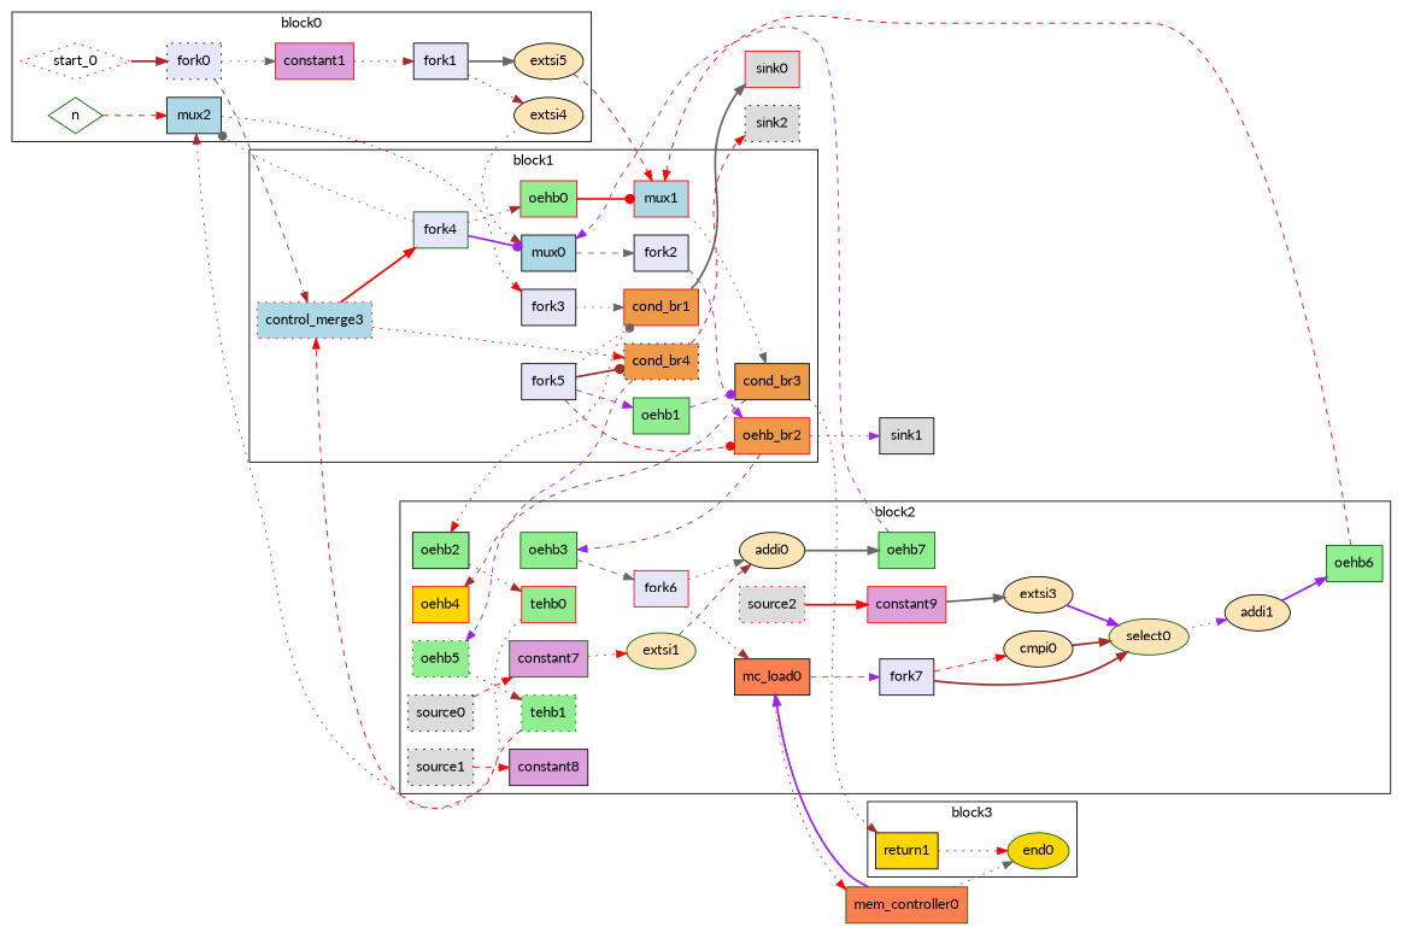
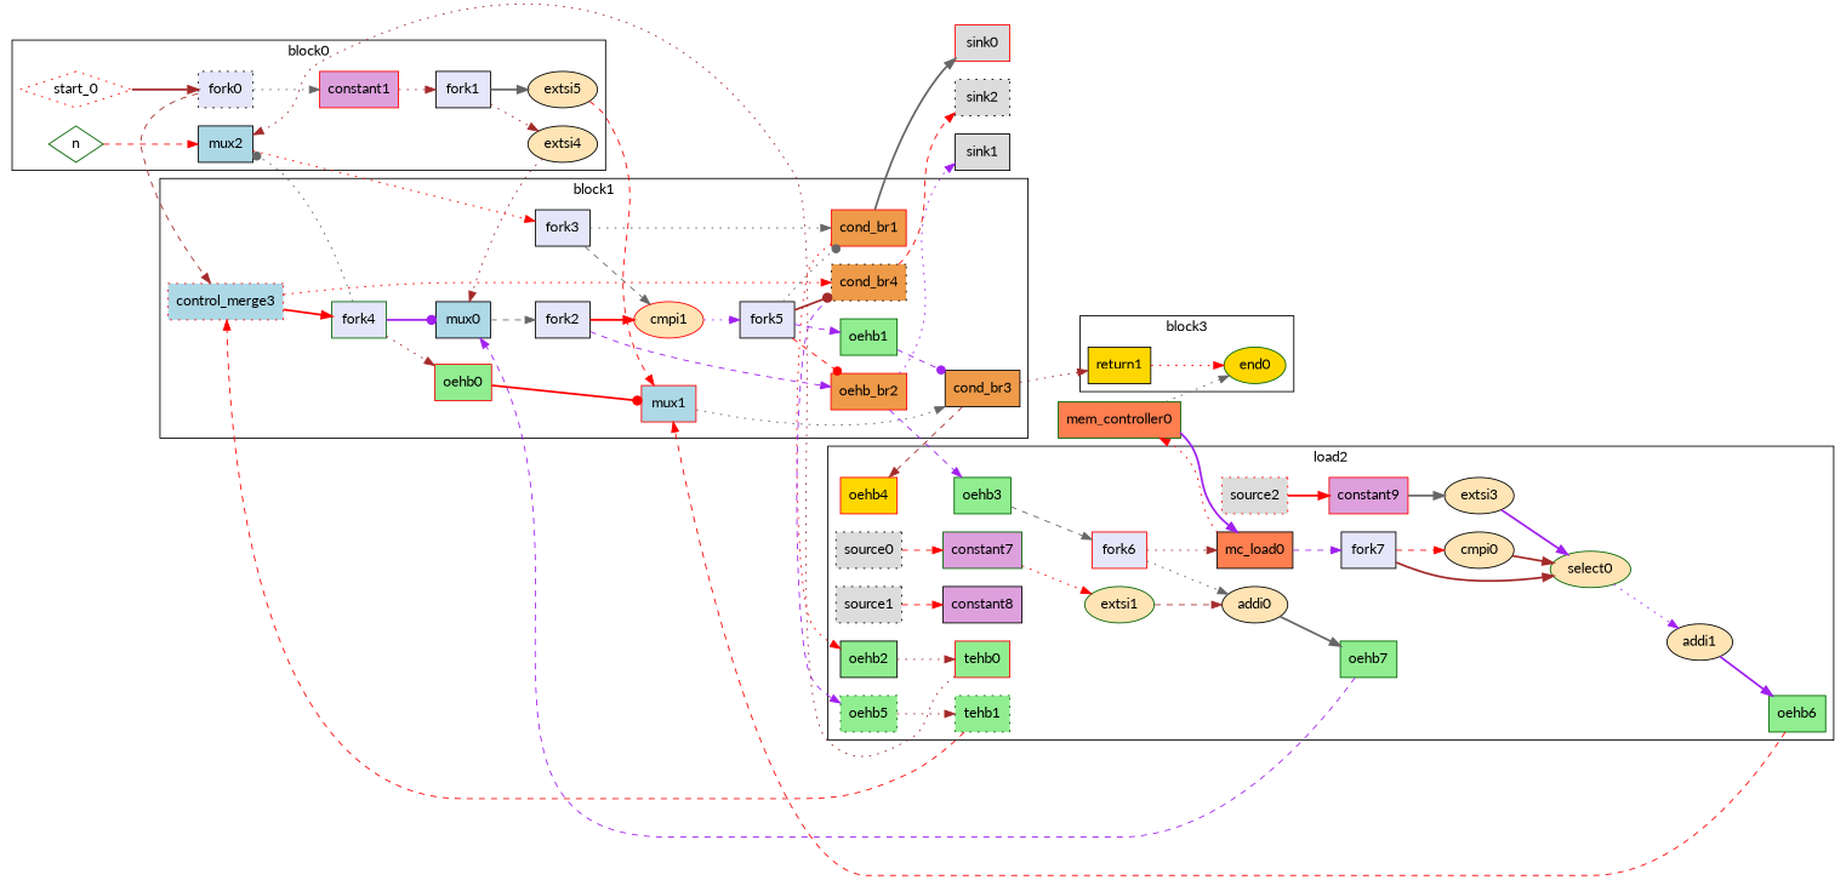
  digraph {
    compound=true
    fontname=Lato
    rankdir=LR
    splines=spline
    node [bbID=3 color=black fontname=Lato in="in1:32" mlir_op="handshake.fork" out="out1:32" shape=box style=filled type=Operator delay="0.000 0.000 0.000 0.000 0.000 0.000 0.000 0.000" fillcolor=moccasin]
    edge [arrowhead=normal arrowtail=none color=red dir=both fontname=Lato from=out1 style=dotted to=in1]
    n1 [bbID=1 color=darkgreen label=n mlir_op="handshake.func" shape=diamond style=solid type=Entry delay="" fillcolor=""]
    n2 [bbID=2 delay="1.412 1.397 0.000 1.412 1.397 1.412 0.000 0.000" fillcolor=lightblue in="in1?:1 in2:32 in3:32" label=mux2 mlir_op="handshake.mux" type=Mux]
    n3 [bbID=1 color=red control=true in="in1:0" label=start_0 mlir_op="handshake.func" out="out1:0" shape=diamond style=dotted type=Entry delay="" fillcolor=""]
    n4 [bbID=1 delay="0.000 0.100 0.100 0.000 0.000 0.000 0.000 0.000" fillcolor=lavender in="in1:0" label=fork0 out="out1:0 out2:0" style="filled, dotted" type=Fork]
    n5 [bbID=1 color=red fillcolor=plum in="in1:1" label=constant1 mlir_op="handshake.constant" out="out1:1" type=Constant value="0x0"]
    n6 [bbID=1 delay="0.000 0.100 0.100 0.000 0.000 0.000 0.000 0.000" fillcolor=lavender in="in1:1" label=fork1 out="out1:1 out2:1" type=Fork]
    n7 [II=1 bbID=1 in="in1:1" label=extsi4 latency=0 mlir_op="arith.extsi" op=sext_op shape=oval]
    n8 [II=1 bbID=1 in="in1:1" label=extsi5 latency=0 mlir_op="arith.extsi" op=sext_op shape=oval]
    n9 [bbID=2 delay="0.000 0.100 0.100 0.000 0.000 0.000 0.000 0.000" fillcolor=lavender label=fork3 out="out1:32 out2:32" type=Fork]
    n10 [bbID=2 delay="1.412 1.397 0.000 1.412 1.397 1.412 0.000 0.000" fillcolor=lightblue in="in1?:1 in2:32 in3:32" label=mux0 mlir_op="handshake.mux" type=Mux]
    n11 [bbID=2 delay="0.000 0.100 0.100 0.000 0.000 0.000 0.000 0.000" fillcolor=lavender label=fork2 out="out1:32 out2:32" type=Fork]
+   n12 [II=1 bbID=2 color=red delay="1.907 1.397 1.400 1.409 0.000 0.000 0.000 0.000" in="in1:32 in2:32" label=cmpi1 latency=0 mlir_op="arith.cmpi<" op=icmp_ult_op out="out1:1" shape=oval]
    n13 [bbID=2 color=red delay="0.000 1.409 1.411 1.412 1.400 1.412 0.000 0.000" fillcolor=tan2 in="in1:32 in2?:1" label=oehb_br2 mlir_op="handshake.cond_br" out="out1+:32 out2-:32" type=Branch]
    n14 [bbID=2 color=red fillcolor=lightgreen in="in1:1" label=oehb0 mlir_op="handshake.oehb" out="out1:1" slots=1 type=OEHB]
    n15 [bbID=2 color=red delay="1.412 1.397 0.000 1.412 1.397 1.412 0.000 0.000" fillcolor=lightblue in="in1?:1 in2:32 in3:32" label=mux1 mlir_op="handshake.mux" type=Mux]
    n16 [bbID=2 delay="0.000 1.409 1.411 1.412 1.400 1.412 0.000 0.000" fillcolor=tan2 in="in1:32 in2?:1" label=cond_br3 mlir_op="handshake.cond_br" out="out1+:32 out2-:32" type=Branch]
    n17 [bbID=2 color=red delay="0.000 1.409 1.411 1.412 1.400 1.412 0.000 0.000" fillcolor=tan2 in="in1:32 in2?:1" label=cond_br1 mlir_op="handshake.cond_br" out="out1+:32 out2-:32" type=Branch]
    n18 [bbID=2 color=red delay="0.000 1.397 0.000 0.000 0.000 0.000 0.000 0.000" fillcolor=lightblue in="in1:0 in2:0" label=control_merge3 mlir_op="handshake.control_merge" out="out1:0 out2?:1" style="filled, dotted" type=CntrlMerge]
    n19 [bbID=2 color=darkgreen delay="0.000 0.100 0.100 0.000 0.000 0.000 0.000 0.000" fillcolor=lavender in="in1:1" label=fork4 out="out1:1 out2:1 out3:1" type=Fork]
    n20 [bbID=2 delay="0.000 1.409 1.411 1.412 1.400 1.412 0.000 0.000" fillcolor=tan2 in="in1:0 in2?:1" label=cond_br4 mlir_op="handshake.cond_br" out="out1+:0 out2-:0" style="filled, dotted" type=Branch]
    n21 [bbID=2 delay="0.000 0.100 0.100 0.000 0.000 0.000 0.000 0.000" fillcolor=lavender in="in1:1" label=fork5 out="out1:1 out2:1 out3:1 out4:1" type=Fork]
    n22 [bbID=2 color=darkgreen fillcolor=lightgreen in="in1:1" label=oehb1 mlir_op="handshake.oehb" out="out1:1" slots=1 type=OEHB]
    n23 [fillcolor=lightgreen label=oehb2 mlir_op="handshake.oehb" slots=1 type=OEHB]
    n24 [color=red fillcolor=lightgreen label=tehb0 mlir_op="handshake.tehb" slots=1 type=TEHB]
    n25 [color=darkgreen fillcolor=lightgreen label=oehb3 mlir_op="handshake.oehb" slots=1 type=OEHB]
    n26 [color=red delay="0.000 0.100 0.100 0.000 0.000 0.000 0.000 0.000" fillcolor=lavender label=fork6 out="out1:32 out2:32" type=Fork]
    n27 [II=1 delay="1.412 1.409 0.000 0.000 0.000 0.000 0.000 0.000" fillcolor=coral in="in1:32 in2:32" label=mc_load0 latency=1 mlir_op="handshake.mc_load" op=mc_load_op out="out1:32 out2:32" portId=0]
    n28 [II=1 delay="2.287 1.397 1.400 1.409 0.000 0.000 0.000 0.000" in="in1:32 in2:32" label=addi0 latency=0 mlir_op="arith.addi" op=add_op shape=oval]
    n29 [color=red fillcolor=gold label=oehb4 mlir_op="handshake.oehb" slots=1 type=OEHB]
    n30 [II=1 delay="2.287 1.397 1.400 1.409 0.000 0.000 0.000 0.000" in="in1:32 in2:32" label=addi1 latency=0 mlir_op="arith.addi" op=add_op shape=oval]
    n31 [color=darkgreen fillcolor=lightgreen in="in1:0" label=oehb5 mlir_op="handshake.oehb" out="out1:0" slots=1 style="filled, dotted" type=OEHB]
    n32 [color=darkgreen fillcolor=lightgreen in="in1:0" label=tehb1 mlir_op="handshake.tehb" out="out1:0" slots=1 style="filled, dotted" type=TEHB]
    n33 [fillcolor=gainsboro label=source0 mlir_op="handshake.source" out="out1:0" style="filled, dotted" type=Source in=""]
    n34 [color=darkgreen fillcolor=plum in="in1:2" label=constant7 mlir_op="handshake.constant" out="out1:2" type=Constant value="0x1"]
    n35 [II=1 color=darkgreen in="in1:2" label=extsi1 latency=0 mlir_op="arith.extsi" op=sext_op shape=oval]
    n36 [fillcolor=gainsboro label=source1 mlir_op="handshake.source" out="out1:0" style="filled, dotted" type=Source in=""]
    n37 [fillcolor=plum in="in1:5" label=constant8 mlir_op="handshake.constant" out="out1:5" type=Constant value="0x0a"]
    n38 [II=1 delay="1.907 1.397 1.400 1.409 0.000 0.000 0.000 0.000" in="in1:32 in2:32" label=cmpi0 latency=0 mlir_op="arith.cmpi>" op=icmp_sgt_op out="out1:1" shape=oval]
    n39 [color=red fillcolor=gainsboro label=source2 mlir_op="handshake.source" out="out1:0" style="filled, dotted" type=Source in=""]
    n40 [color=red fillcolor=plum in="in1:1" label=constant9 mlir_op="handshake.constant" out="out1:1" type=Constant value="0x0"]
    n41 [II=1 in="in1:1" label=extsi3 latency=0 mlir_op="arith.extsi" op=sext_op shape=oval]
    n42 [II=1 color=darkgreen delay="1.397 1.397 1.412 2.061 0.000 0.000 0.000 0.000" in="in1?:1 in2+:32 in3-:32" label=select0 latency=0 mlir_op="arith.select" op=select_op shape=oval]
    n43 [delay="0.000 0.100 0.100 0.000 0.000 0.000 0.000 0.000" fillcolor=lavender label=fork7 out="out1:32 out2:32" type=Fork]
    n44 [color=darkgreen fillcolor=lightgreen label=oehb6 mlir_op="handshake.oehb" slots=1 type=OEHB]
    n45 [color=darkgreen fillcolor=lightgreen label=oehb7 mlir_op="handshake.oehb" slots=1 type=OEHB]
    n46 [II=1 bbID=4 delay="1.412 1.397 0.000 0.000 0.000 0.000 0.000 0.000" fillcolor=gold label=return1 latency=0 mlir_op="handshake.return" op=ret_op]
    n47 [bbID=4 color=darkgreen delay="1.397 0.000 1.397 1.409 0.000 0.000 0.000 0.000" fillcolor=gold in="in1:0*e in2:32" label=end0 mlir_op="handshake.end" shape=ellipse type=Exit]
    n48 [bbID=0 fillcolor=gainsboro label=sink1 mlir_op="handshake.sink" type=Sink out=""]
    n49 [bbID=0 color=red fillcolor=gainsboro label=sink0 mlir_op="handshake.sink" type=Sink out=""]
    n50 [bbID=0 fillcolor=gainsboro in="in1:0" label=sink2 mlir_op="handshake.sink" style="filled, dotted" type=Sink out=""]
    n51 [bbID=0 bbcount=0 color=darkgreen fillcolor=coral in="in1:32*l0a" label=mem_controller0 ldcount=1 memory=a mlir_op="handshake.mem_controller" out="out1:32*l0d out2:0*e" stcount=0 type=MC]
    subgraph cluster_1 {
      label=block0
      n1
      n2
      n3
      n4
      n5
      n6
      n7
      n8
    }
    subgraph cluster_2 {
      label=block1
      n9
      n10
      n11
+     n12
      n13
      n14
      n15
      n16
      n17
      n18
      n19
      n20
      n21
      n22
    }
    subgraph cluster_3 {
-     label=block2
+     label=load2
      n23
      n24
      n25
      n26
      n27
      n28
      n29
      n30
      n31
      n32
      n33
      n34
      n35
      n36
      n37
      n38
      n39
      n40
      n41
      n42
      n43
      n44
      n45
    }
    subgraph cluster_4 {
      label=block3
      n46
      n47
    }
    n1 -> n2 [style=dashed to=in3]
    n2 -> n9
    n3 -> n4 [color=brown style=bold]
    n4 -> n5 [color=gray40 from=out2]
    n4 -> n18 [color=brown style=dashed to=in2]
    n5 -> n6 [color=brown]
    n6 -> n7 [color=brown]
    n6 -> n8 [color=gray40 from=out2 style=bold]
    n7 -> n10 [color=brown to=in3]
    n8 -> n15 [style=dashed to=in3]
+   n9 -> n12 [color=gray40 from=out2 style=dashed to=in2]
    n9 -> n17 [color=gray40]
    n10 -> n11 [color=gray40 style=dashed]
+   n11 -> n12 [from=out2 style=bold]
    n11 -> n13 [color=purple style=dashed]
+   n12 -> n21 [color=purple]
    n13 -> n25 [color=purple style=dashed]
    n13 -> n48 [color=purple from=out2]
    n14 -> n15 [arrowhead=dot style=bold]
    n15 -> n16 [color=gray40]
    n16 -> n29 [color=brown style=dashed]
    n16 -> n46 [color=brown from=out2]
    n17 -> n23
    n17 -> n49 [color=gray40 from=out2 style=bold]
    n18 -> n19 [from=out2 style=bold]
    n18 -> n20
    n19 -> n2 [arrowhead=dot color=gray40]
    n19 -> n10 [arrowhead=dot color=purple from=out3 style=bold]
    n19 -> n14 [color=brown from=out2]
    n20 -> n31 [color=purple style=dashed]
    n20 -> n50 [from=out2 style=dashed]
    n21 -> n13 [arrowhead=dot from=out3 style=dashed to=in2]
    n21 -> n17 [arrowhead=dot color=gray40 from=out4 to=in2]
    n21 -> n20 [arrowhead=dot color=brown style=bold to=in2]
    n21 -> n22 [color=purple from=out2 style=dashed]
    n22 -> n16 [arrowhead=dot color=purple style=dashed to=in2]
    n23 -> n24 [color=brown]
    n24 -> n2 [color=brown to=in2]
    n25 -> n26 [color=gray40 style=dashed]
    n26 -> n27 [color=brown from=out2 to=in2]
    n26 -> n28 [color=gray40]
    n27 -> n43 [color=purple style=dashed]
    n27 -> n51 [from=out2 mem_address=true]
    n28 -> n45 [color=gray40 style=bold]
    n30 -> n44 [color=purple style=bold]
    n31 -> n32 [color=brown]
    n32 -> n18 [style=dashed]
    n33 -> n34 [style=dashed]
    n34 -> n35
    n35 -> n28 [color=brown style=dashed to=in2]
    n36 -> n37 [style=dashed]
    n38 -> n42 [color=brown style=bold]
    n39 -> n40 [style=bold]
    n40 -> n41 [color=gray40 style=bold]
    n41 -> n42 [color=purple style=bold to=in3]
    n42 -> n30 [color=purple to=in2]
    n43 -> n38 [from=out2 style=dashed]
    n43 -> n42 [color=brown style=bold to=in2]
    n44 -> n15 [style=dashed to=in2]
    n45 -> n10 [color=purple style=dashed to=in2]
    n46 -> n47 [to=in2]
    n51 -> n27 [color=purple mem_address=false style=bold]
    n51 -> n47 [color=gray40 from=out2]
  }
